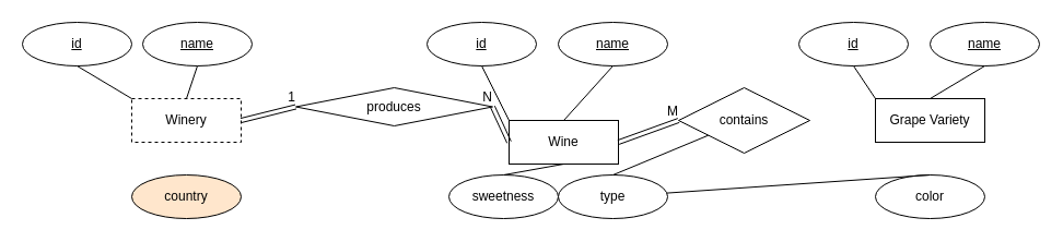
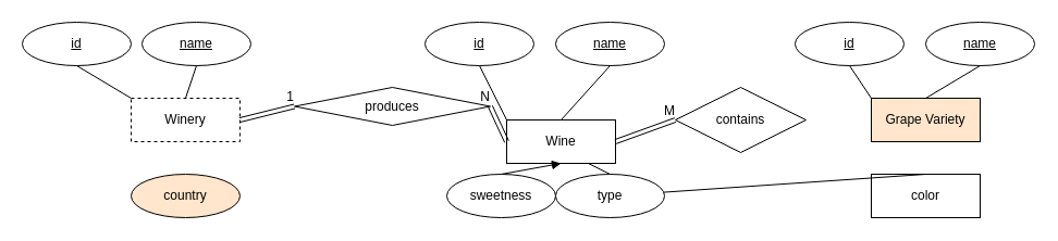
  <mxCell id="0" />
  <mxCell id="1" parent="0" />
  <mxCell id="2" value="Winery" style="whiteSpace=wrap;html=1;align=center;dashed=1;" parent="1" vertex="1"><mxGeometry x="120" y="90" width="100" height="40" as="geometry" /></mxCell>
  <mxCell id="3" value="country" style="ellipse;whiteSpace=wrap;html=1;align=center;fillColor=#ffe6cc;" parent="1" vertex="1"><mxGeometry x="120" y="160" width="100" height="40" as="geometry" /></mxCell>
  <mxCell id="4" value="id" style="ellipse;whiteSpace=wrap;html=1;align=center;fontStyle=4;" parent="1" vertex="1"><mxGeometry x="20" y="20" width="100" height="40" as="geometry" /></mxCell>
  <mxCell id="5" value="name" style="ellipse;whiteSpace=wrap;html=1;align=center;fontStyle=4;" parent="1" vertex="1"><mxGeometry x="130" y="20" width="100" height="40" as="geometry" /></mxCell>
  <mxCell id="6" value="" style="endArrow=none;html=1;rounded=0;exitX=0;exitY=0;exitDx=0;exitDy=0;entryX=0.5;entryY=1;entryDx=0;entryDy=0;" parent="1" source="2" target="4" edge="1"><mxGeometry relative="1" as="geometry"><mxPoint x="210" y="210" as="sourcePoint" /><mxPoint x="370" y="210" as="targetPoint" /></mxGeometry></mxCell>
  <mxCell id="7" value="" style="endArrow=none;html=1;rounded=0;exitX=0.5;exitY=0;exitDx=0;exitDy=0;entryX=0.5;entryY=1;entryDx=0;entryDy=0;" parent="1" source="2" target="5" edge="1"><mxGeometry relative="1" as="geometry"><mxPoint x="200" y="200" as="sourcePoint" /><mxPoint x="360" y="200" as="targetPoint" /></mxGeometry></mxCell>
  <mxCell id="8" value="Wine" style="whiteSpace=wrap;html=1;align=center;" parent="1" vertex="1"><mxGeometry x="465" y="110" width="100" height="40" as="geometry" /></mxCell>
  <mxCell id="9" value="sweetness" style="ellipse;whiteSpace=wrap;html=1;align=center;" parent="1" vertex="1"><mxGeometry x="410" y="160" width="100" height="40" as="geometry" /></mxCell>
  <mxCell id="10" value="id" style="ellipse;whiteSpace=wrap;html=1;align=center;fontStyle=4;" parent="1" vertex="1"><mxGeometry x="390" y="20" width="100" height="40" as="geometry" /></mxCell>
  <mxCell id="11" value="name" style="ellipse;whiteSpace=wrap;html=1;align=center;fontStyle=4;" parent="1" vertex="1"><mxGeometry x="510" y="20" width="100" height="40" as="geometry" /></mxCell>
  <mxCell id="12" value="" style="endArrow=none;html=1;rounded=0;exitX=0;exitY=0;exitDx=0;exitDy=0;entryX=0.5;entryY=1;entryDx=0;entryDy=0;" parent="1" source="8" target="10" edge="1"><mxGeometry relative="1" as="geometry"><mxPoint x="550" y="210" as="sourcePoint" /><mxPoint x="710" y="210" as="targetPoint" /></mxGeometry></mxCell>
  <mxCell id="13" value="" style="endArrow=none;html=1;rounded=0;exitX=0.5;exitY=0;exitDx=0;exitDy=0;entryX=0.5;entryY=1;entryDx=0;entryDy=0;" parent="1" source="8" target="11" edge="1"><mxGeometry relative="1" as="geometry"><mxPoint x="540" y="200" as="sourcePoint" /><mxPoint x="700" y="200" as="targetPoint" /></mxGeometry></mxCell>
- <mxCell id="14" value="" style="endArrow=none;html=1;rounded=0;entryX=0.5;entryY=1;entryDx=0;entryDy=0;exitX=0.5;exitY=0;exitDx=0;exitDy=0;" parent="1" source="9" target="8" edge="1"><mxGeometry relative="1" as="geometry"><mxPoint x="460" y="290" as="sourcePoint" /><mxPoint x="620" y="290" as="targetPoint" /></mxGeometry></mxCell>
+ <mxCell id="14" value="" style="endArrow=block;html=1;rounded=0;entryX=0.5;entryY=1;entryDx=0;entryDy=0;exitX=0.5;exitY=0;exitDx=0;exitDy=0;" parent="1" source="9" target="8" edge="1"><mxGeometry relative="1" as="geometry"><mxPoint x="460" y="290" as="sourcePoint" /><mxPoint x="620" y="290" as="targetPoint" /></mxGeometry></mxCell>
  <mxCell id="15" value="type" style="ellipse;whiteSpace=wrap;html=1;align=center;" parent="1" vertex="1"><mxGeometry x="510" y="160" width="100" height="40" as="geometry" /></mxCell>
- <mxCell id="16" value="" style="endArrow=none;html=1;rounded=0;exitX=0.5;exitY=0;exitDx=0;exitDy=0;" parent="1" source="15" target="27" edge="1"><mxGeometry relative="1" as="geometry"><mxPoint x="560" y="330" as="sourcePoint" /><mxPoint x="610" y="170" as="targetPoint" /></mxGeometry></mxCell>
+ <mxCell id="16" value="" style="endArrow=none;html=1;rounded=0;entryX=0.75;entryY=1;entryDx=0;entryDy=0;exitX=0.5;exitY=0;exitDx=0;exitDy=0;" parent="1" source="15" target="8" edge="1"><mxGeometry relative="1" as="geometry"><mxPoint x="560" y="330" as="sourcePoint" /><mxPoint x="610" y="170" as="targetPoint" /></mxGeometry></mxCell>
  <mxCell id="17" value="produces" style="shape=rhombus;perimeter=rhombusPerimeter;whiteSpace=wrap;html=1;align=center;" parent="1" vertex="1"><mxGeometry x="270" y="80" width="180" height="35" as="geometry" /></mxCell>
  <mxCell id="18" value="" style="shape=link;html=1;rounded=0;entryX=1;entryY=0.5;entryDx=0;entryDy=0;exitX=0;exitY=0.5;exitDx=0;exitDy=0;" parent="1" source="8" target="17" edge="1"><mxGeometry relative="1" as="geometry"><mxPoint x="380" y="160" as="sourcePoint" /><mxPoint x="500" y="250" as="targetPoint" /></mxGeometry></mxCell>
  <mxCell id="19" value="N" style="resizable=0;html=1;align=right;verticalAlign=bottom;" parent="18" connectable="0" vertex="1"><mxGeometry x="1" relative="1" as="geometry" /></mxCell>
- <mxCell id="20" value="Grape Variety" style="whiteSpace=wrap;html=1;align=center;" parent="1" vertex="1"><mxGeometry x="800" y="90" width="100" height="40" as="geometry" /></mxCell>
- <mxCell id="21" value="color" style="ellipse;whiteSpace=wrap;html=1;align=center;" parent="1" vertex="1"><mxGeometry x="800" y="160" width="100" height="40" as="geometry" /></mxCell>
+ <mxCell id="20" value="Grape Variety" style="whiteSpace=wrap;html=1;align=center;fillColor=#ffe6cc;" parent="1" vertex="1"><mxGeometry x="800" y="90" width="100" height="40" as="geometry" /></mxCell>
+ <mxCell id="21" value="color" style="whiteSpace=wrap;html=1;align=center;rounded=0;" parent="1" vertex="1"><mxGeometry x="800" y="160" width="100" height="40" as="geometry" /></mxCell>
  <mxCell id="22" value="id" style="ellipse;whiteSpace=wrap;html=1;align=center;fontStyle=4;" parent="1" vertex="1"><mxGeometry x="730" y="20" width="100" height="40" as="geometry" /></mxCell>
  <mxCell id="23" value="name" style="ellipse;whiteSpace=wrap;html=1;align=center;fontStyle=4;" parent="1" vertex="1"><mxGeometry x="850" y="20" width="100" height="40" as="geometry" /></mxCell>
  <mxCell id="24" value="" style="endArrow=none;html=1;rounded=0;exitX=0;exitY=0;exitDx=0;exitDy=0;entryX=0.5;entryY=1;entryDx=0;entryDy=0;" parent="1" source="20" target="22" edge="1"><mxGeometry relative="1" as="geometry"><mxPoint x="890" y="210" as="sourcePoint" /><mxPoint x="1050" y="210" as="targetPoint" /></mxGeometry></mxCell>
  <mxCell id="25" value="" style="endArrow=none;html=1;rounded=0;exitX=0.5;exitY=0;exitDx=0;exitDy=0;entryX=0.5;entryY=1;entryDx=0;entryDy=0;" parent="1" source="20" target="23" edge="1"><mxGeometry relative="1" as="geometry"><mxPoint x="880" y="200" as="sourcePoint" /><mxPoint x="1040" y="200" as="targetPoint" /></mxGeometry></mxCell>
  <mxCell id="26" value="" style="endArrow=none;html=1;rounded=0;exitX=0.5;exitY=0;exitDx=0;exitDy=0;" parent="1" source="21" target="15" edge="1"><mxGeometry relative="1" as="geometry"><mxPoint x="800" y="290" as="sourcePoint" /><mxPoint x="960" y="290" as="targetPoint" /></mxGeometry></mxCell>
  <mxCell id="27" value="contains" style="shape=rhombus;perimeter=rhombusPerimeter;whiteSpace=wrap;html=1;align=center;" parent="1" vertex="1"><mxGeometry x="620" y="80" width="120" height="60" as="geometry" /></mxCell>
  <mxCell id="28" value="" style="shape=link;html=1;rounded=0;entryX=0;entryY=0.5;entryDx=0;entryDy=0;exitX=1;exitY=0.5;exitDx=0;exitDy=0;" parent="1" source="2" target="17" edge="1"><mxGeometry relative="1" as="geometry"><mxPoint x="310" y="230" as="sourcePoint" /><mxPoint x="470" y="230" as="targetPoint" /></mxGeometry></mxCell>
  <mxCell id="29" value="1" style="resizable=0;html=1;align=right;verticalAlign=bottom;" parent="28" connectable="0" vertex="1"><mxGeometry x="1" relative="1" as="geometry" /></mxCell>
  <mxCell id="30" value="" style="shape=link;html=1;rounded=0;entryX=0;entryY=0.5;entryDx=0;entryDy=0;exitX=1;exitY=0.5;exitDx=0;exitDy=0;" parent="1" source="8" target="27" edge="1"><mxGeometry relative="1" as="geometry"><mxPoint x="640" y="240" as="sourcePoint" /><mxPoint x="800" y="240" as="targetPoint" /></mxGeometry></mxCell>
  <mxCell id="31" value="M" style="resizable=0;html=1;align=right;verticalAlign=bottom;" parent="30" connectable="0" vertex="1"><mxGeometry x="1" relative="1" as="geometry" /></mxCell>
